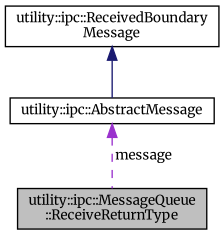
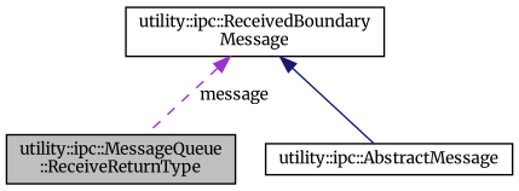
  digraph {
    fontname=Merriweather
    node [color=black fillcolor=white fontname=Merriweather fontsize=10 shape=record style=filled]
    edge [dir=back fontname=Merriweather fontsize=10 labelfontname=Helvetica labelfontsize=10]
    n1 [fillcolor=grey75 fontcolor=black height=0.2 label="utility::ipc::MessageQueue\l::ReceiveReturnType" width=0.4]
    n2 [height=0.2 label="utility::ipc::ReceivedBoundary\lMessage" width=0.4]
    n3 [height=0.2 label="utility::ipc::AbstractMessage" width=0.4]
-   n3 -> n1 [color=darkorchid3 label=" message" style=dashed]
+   n2 -> n1 [color=darkorchid3 label=" message" style=dashed]
    n2 -> n3 [color=midnightblue style=solid]
  }
